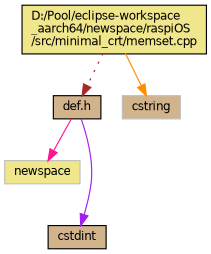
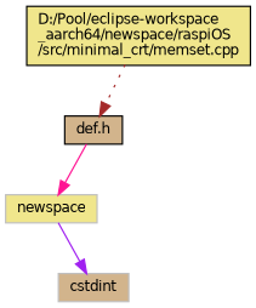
  digraph {
    node [color=grey75 fillcolor=tan fontname=Helvetica fontsize=10 shape=record style=filled]
    edge [fontname=Helvetica fontsize=10 labelfontname=Helvetica labelfontsize=10 style=solid]
    n1 [color=black fillcolor=khaki fontcolor=black height=0.2 label="D:/Pool/eclipse-workspace\l_aarch64/newspace/raspiOS\l/src/minimal_crt/memset.cpp" width=0.4]
    n2 [color=black height=0.2 label="def.h" width=0.4]
-   n3 [height=0.2 label=cstring width=0.4]
    n4 [fillcolor=khaki height=0.2 label=newspace width=0.4]
-   n5 [color=black height=0.2 label=cstdint width=0.4]
+   n5 [height=0.2 label=cstdint width=0.4]
    n1 -> n2 [color=brown style=dotted]
-   n1 -> n3 [color=darkorange]
    n2 -> n4 [color=deeppink]
-   n2 -> n5 [color=purple]
+   n4 -> n5 [color=purple]
  }
